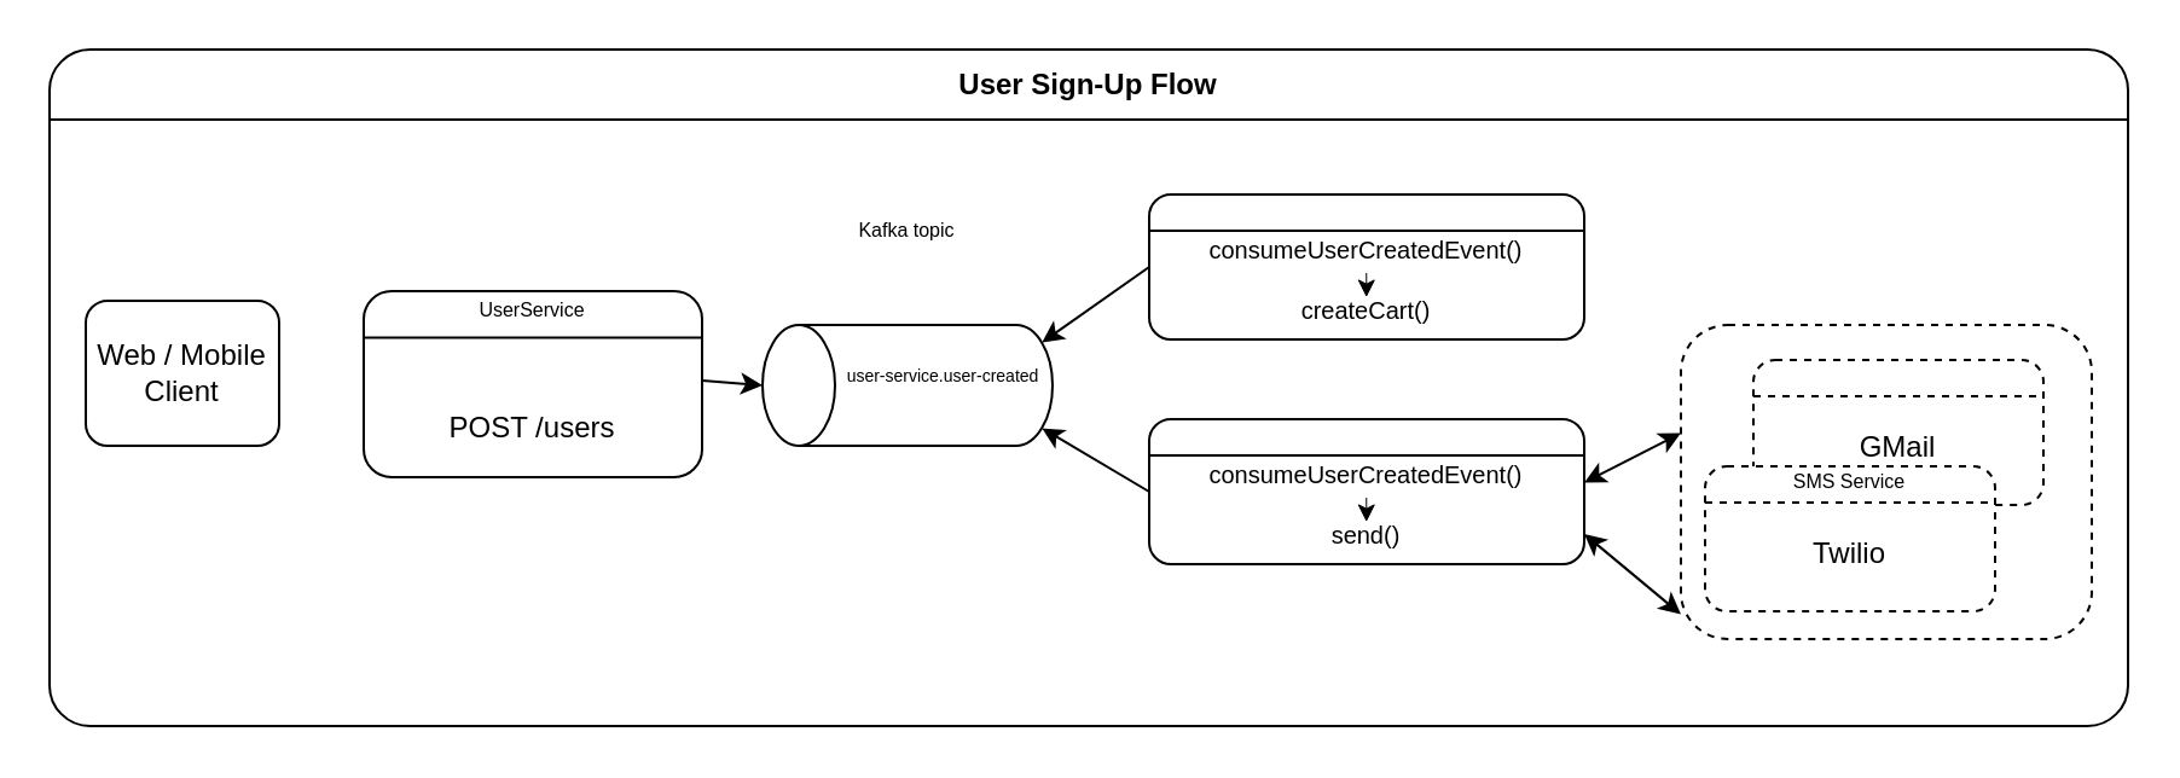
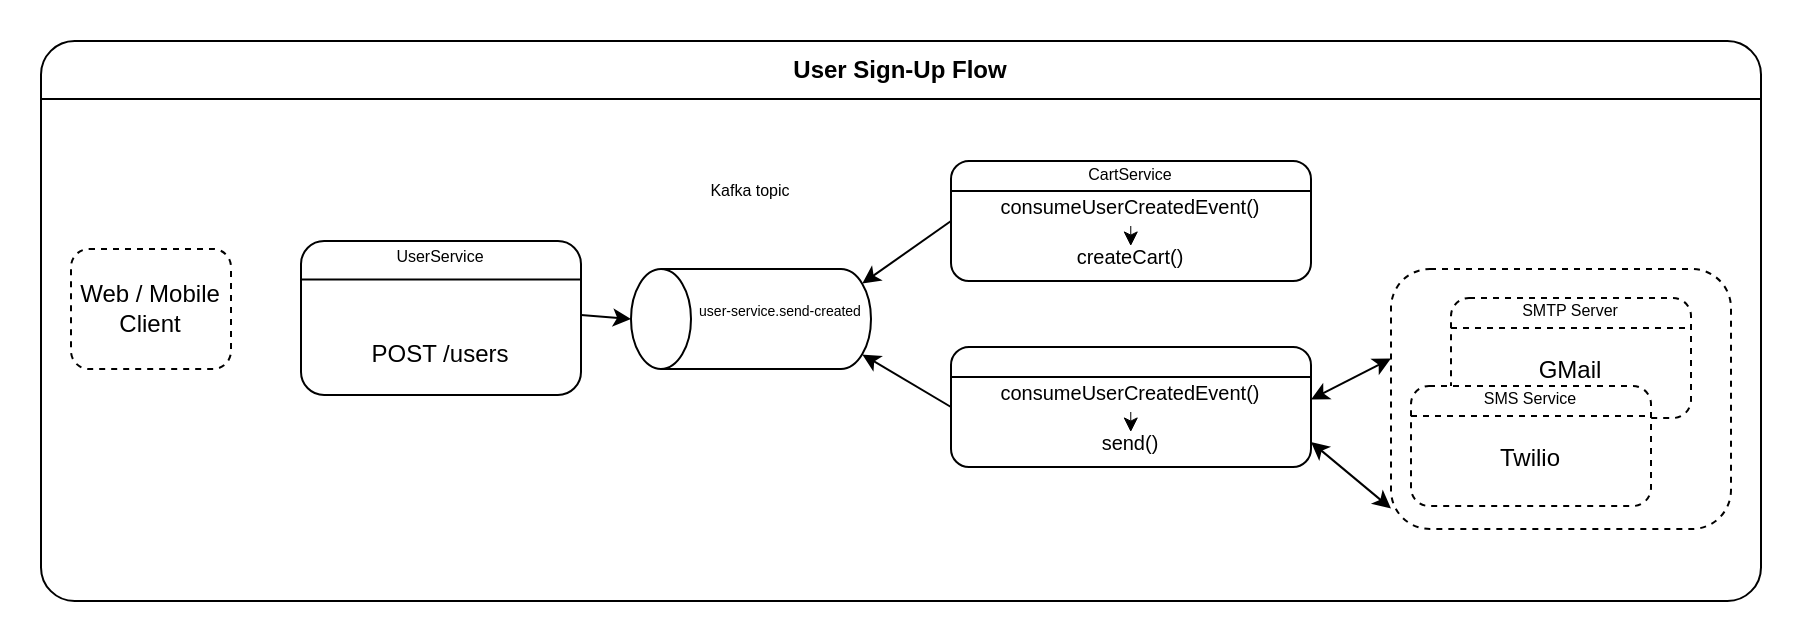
  <mxCell id="0" />
  <mxCell id="1" parent="0" />
  <mxCell id="2" value="" style="group;movable=0;resizable=0;rotatable=0;deletable=0;editable=0;locked=1;connectable=0;" parent="1" vertex="1" connectable="0"><mxGeometry x="20" y="20" width="860" height="280" as="geometry" /></mxCell>
  <mxCell id="3" value="" style="rounded=1;whiteSpace=wrap;html=1;container=0;arcSize=6;movable=1;resizable=1;rotatable=1;deletable=1;editable=1;locked=0;connectable=1;" parent="2" vertex="1"><mxGeometry width="860.0" height="280" as="geometry" /></mxCell>
  <mxCell id="4" value="" style="endArrow=none;html=1;rounded=0;exitX=0;exitY=0.25;exitDx=0;exitDy=0;entryX=1;entryY=0.25;entryDx=0;entryDy=0;movable=1;resizable=1;rotatable=1;deletable=1;editable=1;locked=0;connectable=1;" parent="2" edge="1"><mxGeometry width="50" height="50" relative="1" as="geometry"><mxPoint y="29.05" as="sourcePoint" /><mxPoint x="860" y="29.05" as="targetPoint" /></mxGeometry></mxCell>
  <mxCell id="5" value="&lt;b&gt;&lt;font style=&quot;font-size: 12px;&quot;&gt;User Sign-Up Flow&lt;/font&gt;&lt;/b&gt;" style="text;html=1;align=center;verticalAlign=middle;whiteSpace=wrap;rounded=0;fontSize=8;container=0;movable=1;resizable=1;rotatable=1;deletable=1;editable=1;locked=0;connectable=1;" parent="2" vertex="1"><mxGeometry width="860.0" height="30" as="geometry" /></mxCell>
  <mxCell id="6" value="" style="rounded=1;whiteSpace=wrap;html=1;dashed=1;container=0;movable=1;resizable=1;rotatable=1;deletable=1;editable=1;locked=0;connectable=1;" parent="1" vertex="1"><mxGeometry x="725.005" y="148.5" width="120" height="60" as="geometry" /></mxCell>
  <mxCell id="7" value="" style="endArrow=none;html=1;rounded=0;exitX=0;exitY=0.25;exitDx=0;exitDy=0;entryX=1;entryY=0.25;entryDx=0;entryDy=0;dashed=1;movable=1;resizable=1;rotatable=1;deletable=1;editable=1;locked=0;connectable=1;" parent="1" source="6" target="6" edge="1"><mxGeometry width="50" height="50" relative="1" as="geometry"><mxPoint x="735.005" y="168.28" as="sourcePoint" /><mxPoint x="785.245" y="128.5" as="targetPoint" /></mxGeometry></mxCell>
+ <mxCell id="8" value="SMTP Server" style="text;html=1;align=center;verticalAlign=middle;whiteSpace=wrap;rounded=0;fontSize=8;container=0;movable=1;resizable=1;rotatable=1;deletable=1;editable=1;locked=0;connectable=1;" parent="1" vertex="1"><mxGeometry x="725.005" y="148.5" width="120" height="13" as="geometry" /></mxCell>
  <mxCell id="9" value="GMail" style="text;html=1;align=center;verticalAlign=middle;whiteSpace=wrap;rounded=0;container=0;movable=1;resizable=1;rotatable=1;deletable=1;editable=1;locked=0;connectable=1;" parent="1" vertex="1"><mxGeometry x="725.005" y="161.5" width="120" height="47" as="geometry" /></mxCell>
  <mxCell id="10" value="" style="rounded=1;whiteSpace=wrap;html=1;dashed=1;container=0;movable=1;resizable=1;rotatable=1;deletable=1;editable=1;locked=0;connectable=1;" parent="1" vertex="1"><mxGeometry x="705.005" y="192.5" width="120" height="60" as="geometry" /></mxCell>
  <mxCell id="11" value="" style="endArrow=none;html=1;rounded=0;exitX=0;exitY=0.25;exitDx=0;exitDy=0;entryX=1;entryY=0.25;entryDx=0;entryDy=0;dashed=1;movable=1;resizable=1;rotatable=1;deletable=1;editable=1;locked=0;connectable=1;" parent="1" source="10" target="10" edge="1"><mxGeometry width="50" height="50" relative="1" as="geometry"><mxPoint x="715.005" y="212.28" as="sourcePoint" /><mxPoint x="765.245" y="172.5" as="targetPoint" /></mxGeometry></mxCell>
  <mxCell id="12" value="SMS Service" style="text;html=1;align=center;verticalAlign=middle;whiteSpace=wrap;rounded=0;fontSize=8;container=0;movable=1;resizable=1;rotatable=1;deletable=1;editable=1;locked=0;connectable=1;" parent="1" vertex="1"><mxGeometry x="705.005" y="192.5" width="120" height="13" as="geometry" /></mxCell>
  <mxCell id="13" value="Twilio" style="text;html=1;align=center;verticalAlign=middle;whiteSpace=wrap;rounded=0;container=0;movable=1;resizable=1;rotatable=1;deletable=1;editable=1;locked=0;connectable=1;" parent="1" vertex="1"><mxGeometry x="705.005" y="205.5" width="120" height="47" as="geometry" /></mxCell>
  <mxCell id="14" value="" style="rounded=1;whiteSpace=wrap;html=1;dashed=1;container=0;fillColor=none;movable=1;resizable=1;rotatable=1;deletable=1;editable=1;locked=0;connectable=1;" parent="1" vertex="1"><mxGeometry x="695.005" y="134" width="170" height="130" as="geometry" /></mxCell>
- <mxCell id="15" value="Web / Mobile Client" style="rounded=1;whiteSpace=wrap;html=1;dashed=0;movable=1;resizable=1;rotatable=1;deletable=1;editable=1;locked=0;connectable=1;container=0;" parent="1" vertex="1"><mxGeometry x="35" y="124" width="80" height="60" as="geometry" /></mxCell>
+ <mxCell id="15" value="Web / Mobile Client" style="rounded=1;whiteSpace=wrap;html=1;dashed=1;movable=1;resizable=1;rotatable=1;deletable=1;editable=1;locked=0;connectable=1;container=0;" parent="1" vertex="1"><mxGeometry x="35" y="124" width="80" height="60" as="geometry" /></mxCell>
  <mxCell id="16" value="" style="endArrow=classic;html=1;rounded=0;exitX=0;exitY=0.5;exitDx=0;exitDy=0;entryX=0.855;entryY=1;entryDx=0;entryDy=-4.35;entryPerimeter=0;movable=1;resizable=1;rotatable=1;deletable=1;editable=1;locked=0;connectable=1;" parent="1" source="24" target="21" edge="1"><mxGeometry width="50" height="50" relative="1" as="geometry"><mxPoint x="415" y="244" as="sourcePoint" /><mxPoint x="465" y="194" as="targetPoint" /></mxGeometry></mxCell>
  <mxCell id="17" value="" style="endArrow=classic;html=1;rounded=0;exitX=0;exitY=0.5;exitDx=0;exitDy=0;entryX=0.145;entryY=1;entryDx=0;entryDy=-4.35;entryPerimeter=0;movable=1;resizable=1;rotatable=1;deletable=1;editable=1;locked=0;connectable=1;" parent="1" source="30" target="21" edge="1"><mxGeometry width="50" height="50" relative="1" as="geometry"><mxPoint x="435" y="204" as="sourcePoint" /><mxPoint x="391" y="241" as="targetPoint" /></mxGeometry></mxCell>
  <mxCell id="18" value="" style="endArrow=classic;startArrow=classic;html=1;rounded=0;exitX=1;exitY=0.75;exitDx=0;exitDy=0;entryX=0;entryY=0.25;entryDx=0;entryDy=0;movable=1;resizable=1;rotatable=1;deletable=1;editable=1;locked=0;connectable=1;" parent="1" source="32" edge="1"><mxGeometry width="50" height="50" relative="1" as="geometry"><mxPoint x="605" y="304" as="sourcePoint" /><mxPoint x="695" y="178.75" as="targetPoint" /></mxGeometry></mxCell>
  <mxCell id="19" value="" style="endArrow=classic;startArrow=classic;html=1;rounded=0;exitX=1;exitY=0.5;exitDx=0;exitDy=0;entryX=0;entryY=0.25;entryDx=0;entryDy=0;movable=1;resizable=1;rotatable=1;deletable=1;editable=1;locked=0;connectable=1;" parent="1" source="34" edge="1"><mxGeometry width="50" height="50" relative="1" as="geometry"><mxPoint x="665" y="209" as="sourcePoint" /><mxPoint x="695" y="253.75" as="targetPoint" /></mxGeometry></mxCell>
  <mxCell id="20" value="" style="endArrow=classic;html=1;rounded=0;exitX=1;exitY=0;exitDx=0;exitDy=0;entryX=0.5;entryY=0;entryDx=0;entryDy=0;entryPerimeter=0;movable=1;resizable=1;rotatable=1;deletable=1;editable=1;locked=0;connectable=1;" parent="1" edge="1" target="21" source="39"><mxGeometry width="50" height="50" relative="1" as="geometry"><mxPoint x="300" y="420" as="sourcePoint" /><mxPoint x="340" y="420" as="targetPoint" /></mxGeometry></mxCell>
  <mxCell id="21" value="" style="shape=cylinder3;whiteSpace=wrap;html=1;boundedLbl=1;backgroundOutline=1;size=15;direction=north;movable=1;resizable=1;rotatable=1;deletable=1;editable=1;locked=0;connectable=1;container=0;" parent="1" vertex="1"><mxGeometry x="315" y="134" width="120" height="50" as="geometry" /></mxCell>
  <mxCell id="22" value="&lt;font style=&quot;font-size: 8px;&quot;&gt;Kafka topic&lt;/font&gt;" style="text;html=1;align=center;verticalAlign=middle;whiteSpace=wrap;rounded=0;movable=1;resizable=1;rotatable=1;deletable=1;editable=1;locked=0;connectable=1;container=0;" parent="1" vertex="1"><mxGeometry x="315" y="84" width="120" height="20" as="geometry" /></mxCell>
- <mxCell id="23" value="&lt;font style=&quot;font-size: 7px;&quot;&gt;user-service.user-created&lt;/font&gt;" style="text;html=1;align=center;verticalAlign=middle;whiteSpace=wrap;rounded=0;movable=1;resizable=1;rotatable=1;deletable=1;editable=1;locked=0;connectable=1;container=0;" parent="1" vertex="1"><mxGeometry x="345" y="149" width="90" height="10" as="geometry" /></mxCell>
+ <mxCell id="23" value="&lt;font style=&quot;font-size: 7px;&quot;&gt;user-service.send-created&lt;/font&gt;" style="text;html=1;align=center;verticalAlign=middle;whiteSpace=wrap;rounded=0;movable=1;resizable=1;rotatable=1;deletable=1;editable=1;locked=0;connectable=1;container=0;" parent="1" vertex="1"><mxGeometry x="345" y="149" width="90" height="10" as="geometry" /></mxCell>
  <mxCell id="24" value="" style="rounded=1;whiteSpace=wrap;html=1;container=0;movable=1;resizable=1;rotatable=1;deletable=1;editable=1;locked=0;connectable=1;" parent="1" vertex="1"><mxGeometry x="475" y="80" width="180" height="60" as="geometry" /></mxCell>
  <mxCell id="25" value="" style="endArrow=none;html=1;rounded=0;exitX=0;exitY=0.25;exitDx=0;exitDy=0;entryX=1;entryY=0.25;entryDx=0;entryDy=0;movable=1;resizable=1;rotatable=1;deletable=1;editable=1;locked=0;connectable=1;" parent="1" source="24" target="24" edge="1"><mxGeometry width="50" height="50" relative="1" as="geometry"><mxPoint x="490" y="99.78" as="sourcePoint" /><mxPoint x="565.36" y="60" as="targetPoint" /></mxGeometry></mxCell>
+ <mxCell id="26" value="CartService" style="text;html=1;align=center;verticalAlign=middle;whiteSpace=wrap;rounded=0;fontSize=8;container=0;movable=1;resizable=1;rotatable=1;deletable=1;editable=1;locked=0;connectable=1;" parent="1" vertex="1"><mxGeometry x="475" y="80" width="180" height="13" as="geometry" /></mxCell>
  <mxCell id="27" value="consumeUserCreatedEvent()" style="text;html=1;align=center;verticalAlign=middle;whiteSpace=wrap;rounded=0;container=0;fontSize=10;movable=1;resizable=1;rotatable=1;deletable=1;editable=1;locked=0;connectable=1;" parent="1" vertex="1"><mxGeometry x="475" y="95" width="180" height="15" as="geometry" /></mxCell>
  <mxCell id="28" style="edgeStyle=orthogonalEdgeStyle;orthogonalLoop=1;jettySize=auto;html=1;exitX=0.5;exitY=1;exitDx=0;exitDy=0;rounded=1;curved=0;strokeWidth=0.5;shadow=0;flowAnimation=0;movable=1;resizable=1;rotatable=1;deletable=1;editable=1;locked=0;connectable=1;" parent="1" edge="1"><mxGeometry relative="1" as="geometry"><mxPoint x="564.89" y="112.5" as="sourcePoint" /><mxPoint x="564.89" y="122.5" as="targetPoint" /></mxGeometry></mxCell>
  <mxCell id="29" value="createCart()" style="text;html=1;align=center;verticalAlign=middle;whiteSpace=wrap;rounded=0;container=0;fontSize=10;movable=1;resizable=1;rotatable=1;deletable=1;editable=1;locked=0;connectable=1;" parent="1" vertex="1"><mxGeometry x="475" y="120" width="180" height="15" as="geometry" /></mxCell>
  <mxCell id="30" value="" style="rounded=1;whiteSpace=wrap;html=1;container=0;movable=1;resizable=1;rotatable=1;deletable=1;editable=1;locked=0;connectable=1;" parent="1" vertex="1"><mxGeometry x="475" y="173" width="180" height="60" as="geometry" /></mxCell>
  <mxCell id="31" value="" style="endArrow=none;html=1;rounded=0;exitX=0;exitY=0.25;exitDx=0;exitDy=0;entryX=1;entryY=0.25;entryDx=0;entryDy=0;movable=1;resizable=1;rotatable=1;deletable=1;editable=1;locked=0;connectable=1;" parent="1" source="30" target="30" edge="1"><mxGeometry width="50" height="50" relative="1" as="geometry"><mxPoint x="490" y="192.78" as="sourcePoint" /><mxPoint x="565.36" y="153" as="targetPoint" /></mxGeometry></mxCell>
  <mxCell id="32" value="consumeUserCreatedEvent()" style="text;html=1;align=center;verticalAlign=middle;whiteSpace=wrap;rounded=0;container=0;fontSize=10;movable=1;resizable=1;rotatable=1;deletable=1;editable=1;locked=0;connectable=1;" parent="1" vertex="1"><mxGeometry x="475" y="188" width="180" height="15" as="geometry" /></mxCell>
  <mxCell id="33" style="edgeStyle=orthogonalEdgeStyle;orthogonalLoop=1;jettySize=auto;html=1;exitX=0.5;exitY=1;exitDx=0;exitDy=0;rounded=1;curved=0;strokeWidth=0.5;shadow=0;flowAnimation=0;movable=1;resizable=1;rotatable=1;deletable=1;editable=1;locked=0;connectable=1;" parent="1" edge="1"><mxGeometry relative="1" as="geometry"><mxPoint x="564.89" y="205.5" as="sourcePoint" /><mxPoint x="564.89" y="215.5" as="targetPoint" /></mxGeometry></mxCell>
  <mxCell id="34" value="send()" style="text;html=1;align=center;verticalAlign=middle;whiteSpace=wrap;rounded=0;container=0;fontSize=10;movable=1;resizable=1;rotatable=1;deletable=1;editable=1;locked=0;connectable=1;" parent="1" vertex="1"><mxGeometry x="475" y="213" width="180" height="15" as="geometry" /></mxCell>
  <mxCell id="35" value="" style="group" vertex="1" connectable="0" parent="1"><mxGeometry x="150" y="120" width="140" height="77" as="geometry" /></mxCell>
  <mxCell id="36" value="" style="rounded=1;whiteSpace=wrap;html=1;container=0;" vertex="1" parent="35"><mxGeometry width="140" height="77" as="geometry" /></mxCell>
  <mxCell id="37" value="" style="endArrow=none;html=1;rounded=0;exitX=0;exitY=0.25;exitDx=0;exitDy=0;entryX=1;entryY=0.25;entryDx=0;entryDy=0;" edge="1" parent="35" source="36" target="36"><mxGeometry width="50" height="50" relative="1" as="geometry"><mxPoint x="10.0" y="19.78" as="sourcePoint" /><mxPoint x="60.24" y="-20" as="targetPoint" /></mxGeometry></mxCell>
  <mxCell id="38" value="UserService" style="text;html=1;align=center;verticalAlign=middle;whiteSpace=wrap;rounded=0;fontSize=8;container=0;" vertex="1" parent="35"><mxGeometry y="1" width="140" height="13" as="geometry" /></mxCell>
  <mxCell id="39" value="POST /users" style="text;html=1;align=center;verticalAlign=middle;whiteSpace=wrap;rounded=0;container=0;" vertex="1" parent="35"><mxGeometry y="37" width="140" height="39" as="geometry" /></mxCell>
